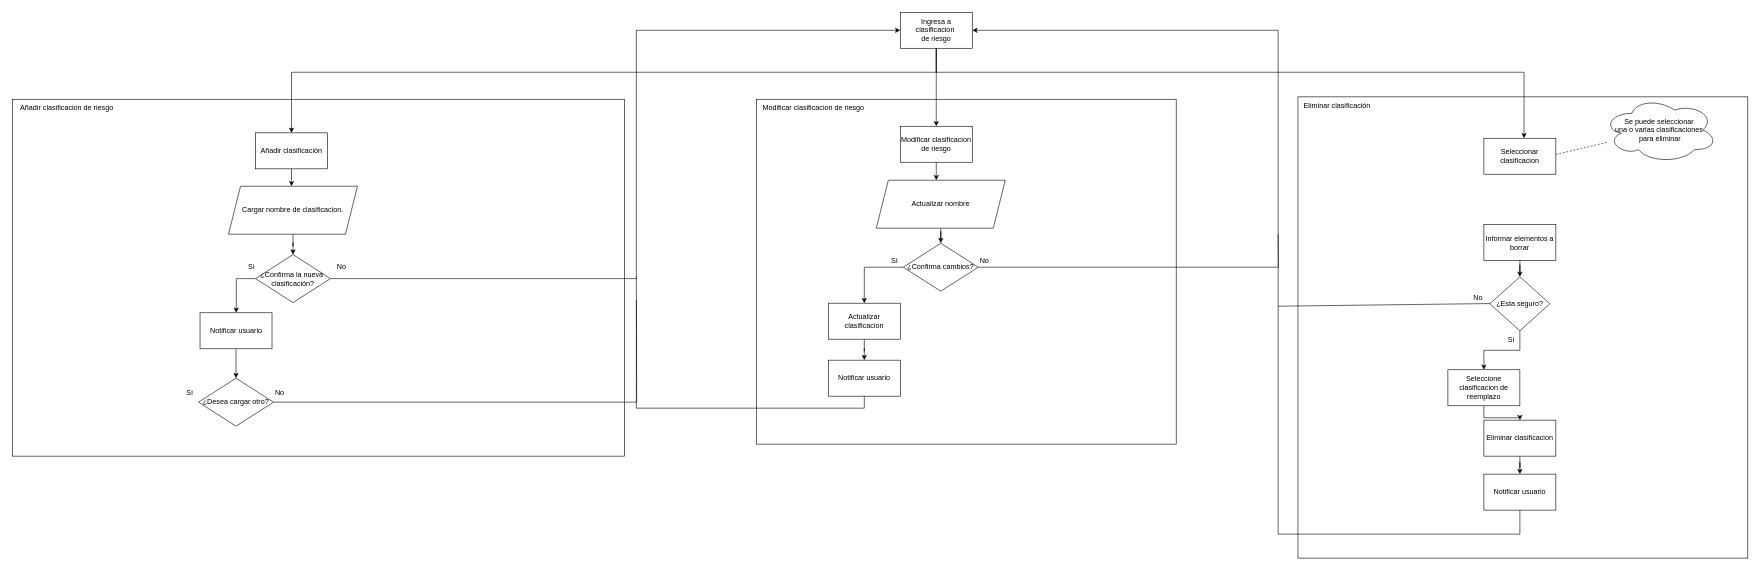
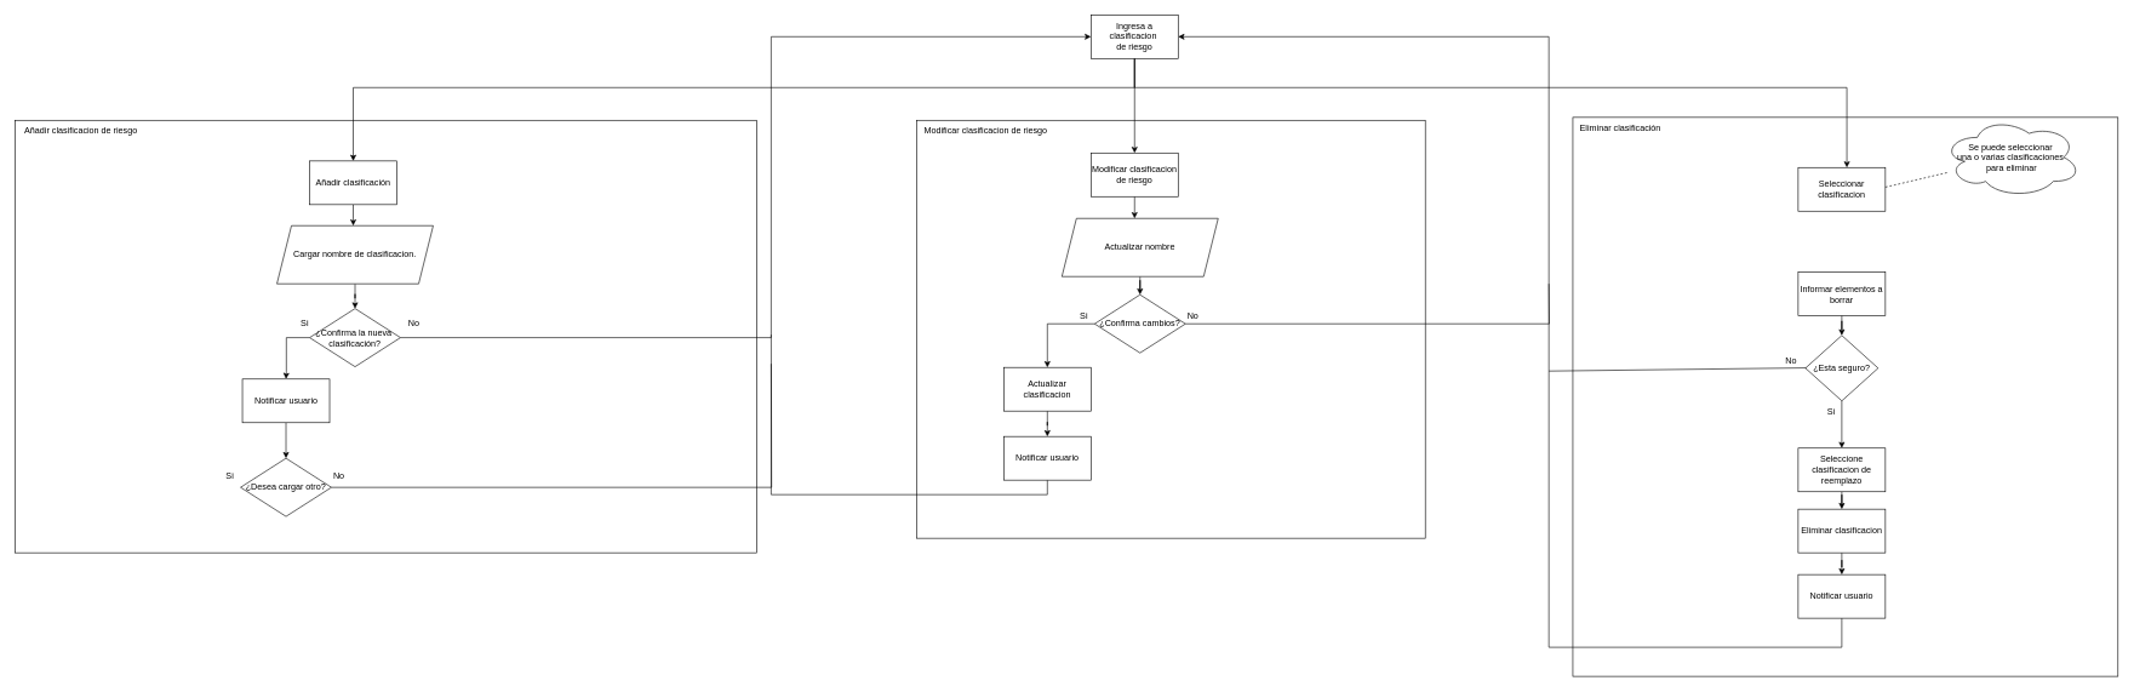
  <mxCell id="0" />
  <mxCell id="1" parent="0" />
  <mxCell id="2" value="" style="rounded=0;whiteSpace=wrap;html=1;" parent="1" vertex="1"><mxGeometry x="2163" y="161" width="750" height="769" as="geometry" /></mxCell>
  <mxCell id="3" value="" style="rounded=0;whiteSpace=wrap;html=1;" parent="1" vertex="1"><mxGeometry x="1260" y="165" width="700" height="575" as="geometry" /></mxCell>
  <mxCell id="4" value="Modificar clasificacion de riesgo" style="text;html=1;align=center;verticalAlign=middle;resizable=0;points=[];autosize=1;strokeColor=none;fillColor=none;" parent="1" vertex="1"><mxGeometry x="1260" y="165" width="190" height="30" as="geometry" /></mxCell>
  <mxCell id="5" style="edgeStyle=orthogonalEdgeStyle;rounded=0;orthogonalLoop=1;jettySize=auto;html=1;" parent="1" source="7" target="25" edge="1"><mxGeometry relative="1" as="geometry" /></mxCell>
  <mxCell id="6" style="edgeStyle=orthogonalEdgeStyle;rounded=0;orthogonalLoop=1;jettySize=auto;html=1;" parent="1" source="7" target="36" edge="1"><mxGeometry relative="1" as="geometry"><Array as="points"><mxPoint x="1560" y="120" /><mxPoint x="2540" y="120" /></Array></mxGeometry></mxCell>
  <mxCell id="7" value="Ingresa a clasificacion&amp;nbsp;&lt;div&gt;de riesgo&lt;/div&gt;" style="whiteSpace=wrap;html=1;" parent="1" vertex="1"><mxGeometry x="1500" y="20" width="120" height="60" as="geometry" /></mxCell>
  <mxCell id="8" value="" style="rounded=0;whiteSpace=wrap;html=1;" parent="1" vertex="1"><mxGeometry x="20" y="165" width="1020" height="595" as="geometry" /></mxCell>
  <mxCell id="9" value="Añadir clasificacion de riesgo" style="text;html=1;align=center;verticalAlign=middle;resizable=0;points=[];autosize=1;strokeColor=none;fillColor=none;" parent="1" vertex="1"><mxGeometry x="20" y="165" width="180" height="30" as="geometry" /></mxCell>
  <mxCell id="10" style="edgeStyle=orthogonalEdgeStyle;rounded=0;orthogonalLoop=1;jettySize=auto;html=1;exitX=0.5;exitY=1;exitDx=0;exitDy=0;entryX=0.5;entryY=0;entryDx=0;entryDy=0;" parent="1" source="7" target="12" edge="1"><mxGeometry relative="1" as="geometry"><mxPoint x="490" y="393" as="targetPoint" /><mxPoint x="490" y="125" as="sourcePoint" /><Array as="points"><mxPoint x="1560" y="120" /><mxPoint x="485" y="120" /></Array></mxGeometry></mxCell>
  <mxCell id="11" value="" style="edgeStyle=orthogonalEdgeStyle;rounded=0;orthogonalLoop=1;jettySize=auto;html=1;" parent="1" source="12" edge="1"><mxGeometry relative="1" as="geometry"><mxPoint x="485" y="310" as="targetPoint" /></mxGeometry></mxCell>
  <mxCell id="12" value="Añadir clasificación" style="whiteSpace=wrap;html=1;" parent="1" vertex="1"><mxGeometry x="425" y="221" width="120" height="60" as="geometry" /></mxCell>
  <mxCell id="13" style="edgeStyle=orthogonalEdgeStyle;rounded=0;orthogonalLoop=1;jettySize=auto;html=1;" parent="1" source="14" target="17" edge="1"><mxGeometry relative="1" as="geometry" /></mxCell>
  <mxCell id="14" value="Cargar nombre de clasificacion." style="shape=parallelogram;perimeter=parallelogramPerimeter;whiteSpace=wrap;html=1;fixedSize=1;" parent="1" vertex="1"><mxGeometry x="380" y="310" width="215" height="80" as="geometry" /></mxCell>
  <mxCell id="15" style="edgeStyle=orthogonalEdgeStyle;rounded=0;orthogonalLoop=1;jettySize=auto;html=1;entryX=0.5;entryY=0;entryDx=0;entryDy=0;" parent="1" source="17" target="54" edge="1"><mxGeometry relative="1" as="geometry"><Array as="points"><mxPoint x="393" y="464" /><mxPoint x="393" y="511" /></Array></mxGeometry></mxCell>
  <mxCell id="16" style="edgeStyle=orthogonalEdgeStyle;rounded=0;orthogonalLoop=1;jettySize=auto;html=1;entryX=0;entryY=0.5;entryDx=0;entryDy=0;" parent="1" source="17" target="7" edge="1"><mxGeometry relative="1" as="geometry"><Array as="points"><mxPoint x="1060" y="464" /><mxPoint x="1060" y="50" /></Array></mxGeometry></mxCell>
  <mxCell id="17" value="¿Confirma la nueva&amp;nbsp;&lt;div&gt;clasificación?&lt;/div&gt;" style="rhombus;whiteSpace=wrap;html=1;" parent="1" vertex="1"><mxGeometry x="425" y="424" width="125" height="80" as="geometry" /></mxCell>
  <mxCell id="18" value="Si" style="text;html=1;align=center;verticalAlign=middle;resizable=0;points=[];autosize=1;strokeColor=none;fillColor=none;" parent="1" vertex="1"><mxGeometry x="402.5" y="430" width="30" height="30" as="geometry" /></mxCell>
  <mxCell id="19" value="No" style="text;html=1;align=center;verticalAlign=middle;resizable=0;points=[];autosize=1;strokeColor=none;fillColor=none;" parent="1" vertex="1"><mxGeometry x="547.5" y="430" width="40" height="30" as="geometry" /></mxCell>
  <mxCell id="20" style="edgeStyle=orthogonalEdgeStyle;rounded=0;orthogonalLoop=1;jettySize=auto;html=1;endArrow=none;endFill=0;" parent="1" source="21" edge="1"><mxGeometry relative="1" as="geometry"><mxPoint x="1060" y="460" as="targetPoint" /></mxGeometry></mxCell>
  <mxCell id="21" value="¿Desea cargar otro?" style="rhombus;whiteSpace=wrap;html=1;" parent="1" vertex="1"><mxGeometry x="330" y="630" width="125" height="80" as="geometry" /></mxCell>
  <mxCell id="22" value="Si" style="text;html=1;align=center;verticalAlign=middle;resizable=0;points=[];autosize=1;strokeColor=none;fillColor=none;" parent="1" vertex="1"><mxGeometry x="300" y="640" width="30" height="30" as="geometry" /></mxCell>
  <mxCell id="23" value="No" style="text;html=1;align=center;verticalAlign=middle;resizable=0;points=[];autosize=1;strokeColor=none;fillColor=none;" parent="1" vertex="1"><mxGeometry x="445" y="640" width="40" height="30" as="geometry" /></mxCell>
  <mxCell id="24" style="edgeStyle=orthogonalEdgeStyle;rounded=0;orthogonalLoop=1;jettySize=auto;html=1;" parent="1" source="25" edge="1"><mxGeometry relative="1" as="geometry"><mxPoint x="1560" y="300" as="targetPoint" /></mxGeometry></mxCell>
  <mxCell id="25" value="Modificar clasificacion&lt;div&gt;de riesgo&lt;/div&gt;" style="whiteSpace=wrap;html=1;" parent="1" vertex="1"><mxGeometry x="1500" y="210" width="120" height="60" as="geometry" /></mxCell>
  <mxCell id="26" value="Eliminar clasificación" style="text;html=1;align=center;verticalAlign=middle;resizable=0;points=[];autosize=1;strokeColor=none;fillColor=none;" parent="1" vertex="1"><mxGeometry x="2163" y="161" width="130" height="30" as="geometry" /></mxCell>
  <mxCell id="27" value="¿Esta seguro?" style="rhombus;whiteSpace=wrap;html=1;" parent="1" vertex="1"><mxGeometry x="2483" y="461" width="100" height="90" as="geometry" /></mxCell>
  <mxCell id="28" style="edgeStyle=orthogonalEdgeStyle;rounded=0;orthogonalLoop=1;jettySize=auto;html=1;entryX=0.5;entryY=0;entryDx=0;entryDy=0;" parent="1" source="29" target="27" edge="1"><mxGeometry relative="1" as="geometry" /></mxCell>
  <mxCell id="29" value="Informar elementos a borrar" style="whiteSpace=wrap;html=1;" parent="1" vertex="1"><mxGeometry x="2473" y="373.5" width="120" height="60" as="geometry" /></mxCell>
  <mxCell id="30" value="Si" style="text;html=1;align=center;verticalAlign=middle;resizable=0;points=[];autosize=1;strokeColor=none;fillColor=none;" parent="1" vertex="1"><mxGeometry x="2503" y="551" width="30" height="30" as="geometry" /></mxCell>
  <mxCell id="31" value="No" style="text;html=1;align=center;verticalAlign=middle;resizable=0;points=[];autosize=1;strokeColor=none;fillColor=none;" parent="1" vertex="1"><mxGeometry x="2443" y="481" width="40" height="30" as="geometry" /></mxCell>
  <mxCell id="32" style="edgeStyle=orthogonalEdgeStyle;rounded=0;orthogonalLoop=1;jettySize=auto;html=1;endArrow=classic;endFill=1;entryX=1;entryY=0.5;entryDx=0;entryDy=0;exitX=0.5;exitY=1;exitDx=0;exitDy=0;" parent="1" source="55" target="7" edge="1"><mxGeometry relative="1" as="geometry"><mxPoint x="2150" y="536" as="targetPoint" /><Array as="points"><mxPoint x="2533" y="890" /><mxPoint x="2130" y="890" /><mxPoint x="2130" y="50" /></Array></mxGeometry></mxCell>
  <mxCell id="33" value="" style="edgeStyle=orthogonalEdgeStyle;rounded=0;orthogonalLoop=1;jettySize=auto;html=1;" parent="1" source="34" target="51" edge="1"><mxGeometry relative="1" as="geometry" /></mxCell>
- <mxCell id="34" value="Seleccione clasificacion de reemplazo" style="whiteSpace=wrap;html=1;" parent="1" vertex="1"><mxGeometry x="2413" y="616" width="120" height="60" as="geometry" /></mxCell>
+ <mxCell id="34" value="Seleccione clasificacion de reemplazo" style="whiteSpace=wrap;html=1;" parent="1" vertex="1"><mxGeometry x="2473" y="616" width="120" height="60" as="geometry" /></mxCell>
  <mxCell id="35" value="" style="endArrow=classic;html=1;rounded=0;exitX=0.5;exitY=1;exitDx=0;exitDy=0;entryX=0.5;entryY=0;entryDx=0;entryDy=0;edgeStyle=orthogonalEdgeStyle;" parent="1" source="27" target="34" edge="1"><mxGeometry width="50" height="50" relative="1" as="geometry"><mxPoint x="2473" y="566" as="sourcePoint" /><mxPoint x="2523" y="516" as="targetPoint" /></mxGeometry></mxCell>
  <mxCell id="36" value="Seleccionar clasificacion" style="whiteSpace=wrap;html=1;" parent="1" vertex="1"><mxGeometry x="2473" y="230" width="120" height="60" as="geometry" /></mxCell>
  <mxCell id="37" value="" style="rounded=0;orthogonalLoop=1;jettySize=auto;html=1;dashed=1;endArrow=none;endFill=0;" parent="1" target="38" edge="1"><mxGeometry relative="1" as="geometry"><mxPoint x="2593" y="257" as="sourcePoint" /></mxGeometry></mxCell>
  <mxCell id="38" value="Se puede seleccionar&amp;nbsp;&lt;div&gt;una o varias&amp;nbsp;&lt;span style=&quot;background-color: initial;&quot;&gt;clasificaciones&amp;nbsp;&lt;/span&gt;&lt;/div&gt;&lt;div&gt;&lt;span style=&quot;background-color: initial;&quot;&gt;para eliminar&lt;/span&gt;&lt;/div&gt;" style="ellipse;shape=cloud;whiteSpace=wrap;html=1;" parent="1" vertex="1"><mxGeometry x="2672" y="161" width="190" height="110" as="geometry" /></mxCell>
  <mxCell id="39" value="" style="endArrow=none;html=1;rounded=0;exitX=1.016;exitY=0.82;exitDx=0;exitDy=0;exitPerimeter=0;endFill=0;" parent="1" source="31" edge="1"><mxGeometry width="50" height="50" relative="1" as="geometry"><mxPoint x="2003" y="310" as="sourcePoint" /><mxPoint x="2130" y="510" as="targetPoint" /></mxGeometry></mxCell>
  <mxCell id="40" style="edgeStyle=orthogonalEdgeStyle;rounded=0;orthogonalLoop=1;jettySize=auto;html=1;entryX=0.5;entryY=0;entryDx=0;entryDy=0;" parent="1" source="41" target="44" edge="1"><mxGeometry relative="1" as="geometry" /></mxCell>
  <mxCell id="41" value="&lt;div&gt;Actualizar nombre&lt;/div&gt;" style="shape=parallelogram;perimeter=parallelogramPerimeter;whiteSpace=wrap;html=1;fixedSize=1;" parent="1" vertex="1"><mxGeometry x="1460" y="300" width="215" height="80" as="geometry" /></mxCell>
  <mxCell id="42" style="edgeStyle=orthogonalEdgeStyle;rounded=0;orthogonalLoop=1;jettySize=auto;html=1;entryX=0.5;entryY=0;entryDx=0;entryDy=0;" parent="1" source="44" target="47" edge="1"><mxGeometry relative="1" as="geometry" /></mxCell>
  <mxCell id="43" style="edgeStyle=orthogonalEdgeStyle;rounded=0;orthogonalLoop=1;jettySize=auto;html=1;endArrow=none;endFill=0;" parent="1" source="44" edge="1"><mxGeometry relative="1" as="geometry"><mxPoint x="2130" y="390" as="targetPoint" /></mxGeometry></mxCell>
  <mxCell id="44" value="¿Confirma cambios?" style="rhombus;whiteSpace=wrap;html=1;" parent="1" vertex="1"><mxGeometry x="1505" y="405" width="125" height="80" as="geometry" /></mxCell>
  <mxCell id="45" style="edgeStyle=orthogonalEdgeStyle;rounded=0;orthogonalLoop=1;jettySize=auto;html=1;endArrow=none;endFill=0;exitX=0.5;exitY=1;exitDx=0;exitDy=0;" parent="1" source="52" edge="1"><mxGeometry relative="1" as="geometry"><mxPoint x="1060" y="500" as="targetPoint" /><Array as="points"><mxPoint x="1440" y="680" /><mxPoint x="1060" y="680" /></Array></mxGeometry></mxCell>
  <mxCell id="46" style="edgeStyle=orthogonalEdgeStyle;rounded=0;orthogonalLoop=1;jettySize=auto;html=1;entryX=0.5;entryY=0;entryDx=0;entryDy=0;" edge="1" parent="1" source="47" target="52"><mxGeometry relative="1" as="geometry" /></mxCell>
  <mxCell id="47" value="Actualizar clasificacion" style="whiteSpace=wrap;html=1;" parent="1" vertex="1"><mxGeometry x="1380" y="505" width="120" height="60" as="geometry" /></mxCell>
  <mxCell id="48" value="Si" style="text;html=1;align=center;verticalAlign=middle;resizable=0;points=[];autosize=1;strokeColor=none;fillColor=none;" parent="1" vertex="1"><mxGeometry x="1475" y="420" width="30" height="30" as="geometry" /></mxCell>
  <mxCell id="49" value="No" style="text;html=1;align=center;verticalAlign=middle;resizable=0;points=[];autosize=1;strokeColor=none;fillColor=none;" parent="1" vertex="1"><mxGeometry x="1620" y="420" width="40" height="30" as="geometry" /></mxCell>
  <mxCell id="50" style="edgeStyle=orthogonalEdgeStyle;rounded=0;orthogonalLoop=1;jettySize=auto;html=1;entryX=0.5;entryY=0;entryDx=0;entryDy=0;" edge="1" parent="1" source="51" target="55"><mxGeometry relative="1" as="geometry" /></mxCell>
  <mxCell id="51" value="Eliminar clasificacion" style="whiteSpace=wrap;html=1;" parent="1" vertex="1"><mxGeometry x="2473" y="700" width="120" height="60" as="geometry" /></mxCell>
  <mxCell id="52" value="Notificar usuario" style="whiteSpace=wrap;html=1;" vertex="1" parent="1"><mxGeometry x="1380" y="600" width="120" height="60" as="geometry" /></mxCell>
  <mxCell id="53" style="edgeStyle=orthogonalEdgeStyle;rounded=0;orthogonalLoop=1;jettySize=auto;html=1;" edge="1" parent="1" source="54" target="21"><mxGeometry relative="1" as="geometry" /></mxCell>
  <mxCell id="54" value="Notificar usuario" style="whiteSpace=wrap;html=1;" vertex="1" parent="1"><mxGeometry x="332.5" y="521" width="120" height="60" as="geometry" /></mxCell>
  <mxCell id="55" value="Notificar usuario" style="whiteSpace=wrap;html=1;" vertex="1" parent="1"><mxGeometry x="2473" y="790" width="120" height="60" as="geometry" /></mxCell>
